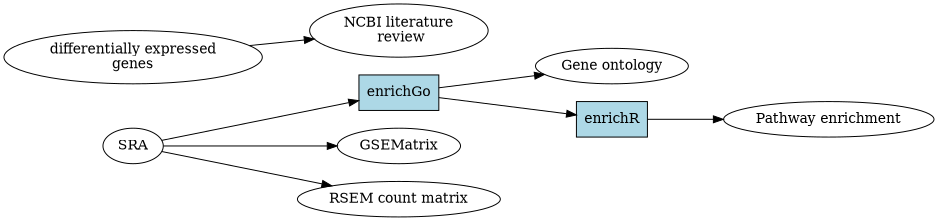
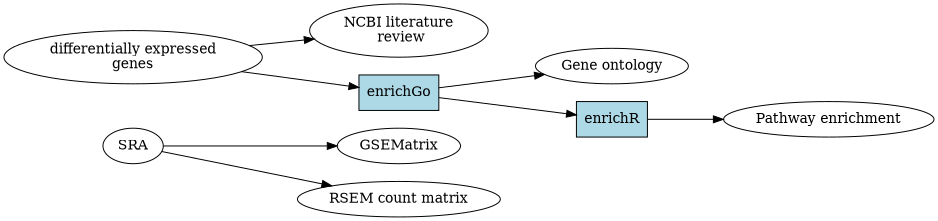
  digraph {
    rankdir=LR
    enrichGo [fillcolor=lightblue shape=rectangle style=filled]
    "Gene ontology"
    enrichR [fillcolor=lightblue shape=rectangle style=filled]
    "Pathway enrichment"
    "differentially expressed\ngenes"
    "NCBI literature\n review"
    SRA
    GSEMatrix
    "RSEM count matrix"
    enrichGo -> "Gene ontology"
    enrichGo -> enrichR
    enrichR -> "Pathway enrichment"
-   SRA -> enrichGo
+   "differentially expressed\ngenes" -> enrichGo
    "differentially expressed\ngenes" -> "NCBI literature\n review"
    SRA -> GSEMatrix
    SRA -> "RSEM count matrix"
  }
